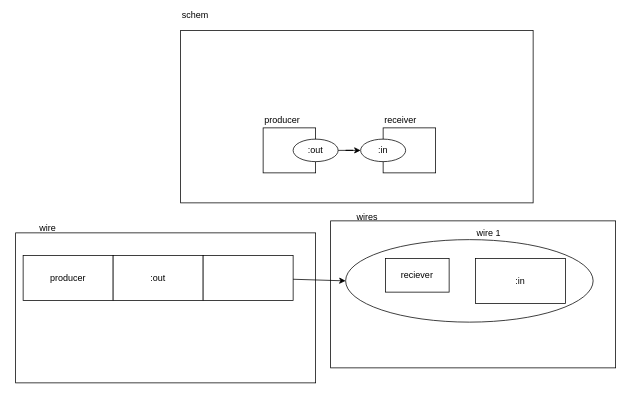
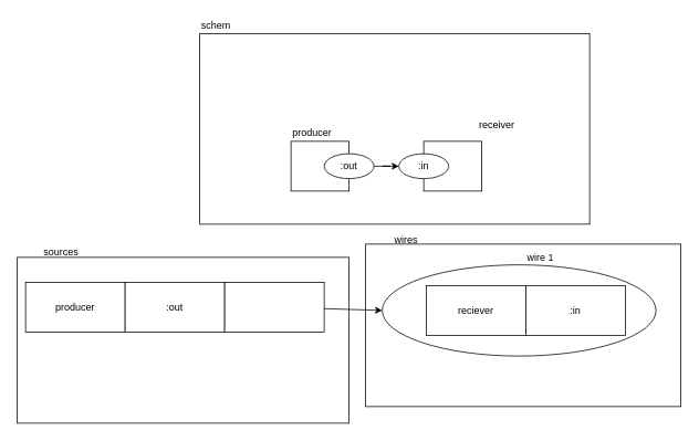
  <mxCell id="0" />
  <mxCell id="1" parent="0" />
  <mxCell id="2" value="" style="rounded=0;whiteSpace=wrap;html=1;" vertex="1" parent="1"><mxGeometry x="440" y="294" width="380" height="196" as="geometry" /></mxCell>
  <mxCell id="3" value="" style="rounded=0;whiteSpace=wrap;html=1;" vertex="1" parent="1"><mxGeometry x="20" y="310" width="400" height="200" as="geometry" /></mxCell>
  <mxCell id="4" value="" style="ellipse;whiteSpace=wrap;html=1;" vertex="1" parent="1"><mxGeometry x="460" y="319" width="330" height="110" as="geometry" /></mxCell>
  <mxCell id="5" value="" style="rounded=0;whiteSpace=wrap;html=1;" parent="1" vertex="1"><mxGeometry x="240" y="40" width="470" height="230" as="geometry" /></mxCell>
  <mxCell id="6" value="" style="rounded=0;whiteSpace=wrap;html=1;" parent="1" vertex="1"><mxGeometry x="350" y="170" width="70" height="60" as="geometry" /></mxCell>
- <mxCell id="7" value="schem" style="text;html=1;resizable=0;points=[];autosize=1;align=left;verticalAlign=top;spacingTop=-4;" parent="1" vertex="1"><mxGeometry x="240" y="10" width="50" height="20" as="geometry" /></mxCell>
+ <mxCell id="7" value="schem" style="text;html=1;resizable=0;points=[];autosize=1;align=left;verticalAlign=top;spacingTop=-4;" parent="1" vertex="1"><mxGeometry x="240" y="20" width="50" height="20" as="geometry" /></mxCell>
  <mxCell id="8" value="producer" style="text;html=1;resizable=0;points=[];autosize=1;align=left;verticalAlign=top;spacingTop=-4;" parent="1" vertex="1"><mxGeometry x="350" y="150" width="60" height="20" as="geometry" /></mxCell>
  <mxCell id="9" style="edgeStyle=orthogonalEdgeStyle;rounded=0;orthogonalLoop=1;jettySize=auto;html=1;exitX=1;exitY=0.5;exitDx=0;exitDy=0;" parent="1" source="10" target="13" edge="1"><mxGeometry relative="1" as="geometry" /></mxCell>
  <mxCell id="10" value=":out" style="ellipse;whiteSpace=wrap;html=1;" parent="1" vertex="1"><mxGeometry x="390" y="185" width="60" height="30" as="geometry" /></mxCell>
  <mxCell id="11" value="" style="rounded=0;whiteSpace=wrap;html=1;" parent="1" vertex="1"><mxGeometry x="510" y="170" width="70" height="60" as="geometry" /></mxCell>
- <mxCell id="12" value="receiver" style="text;html=1;resizable=0;points=[];autosize=1;align=left;verticalAlign=top;spacingTop=-4;" parent="1" vertex="1"><mxGeometry x="510" y="150" width="60" height="20" as="geometry" /></mxCell>
+ <mxCell id="12" value="receiver" style="text;html=1;resizable=0;points=[];autosize=1;align=left;verticalAlign=top;spacingTop=-4;" parent="1" vertex="1"><mxGeometry x="575" y="140" width="60" height="20" as="geometry" /></mxCell>
  <mxCell id="13" value=":in" style="ellipse;whiteSpace=wrap;html=1;" parent="1" vertex="1"><mxGeometry x="480" y="185" width="60" height="30" as="geometry" /></mxCell>
  <mxCell id="14" value="producer" style="rounded=0;whiteSpace=wrap;html=1;" vertex="1" parent="1"><mxGeometry x="30" y="340" width="120" height="60" as="geometry" /></mxCell>
  <mxCell id="15" value=":out" style="rounded=0;whiteSpace=wrap;html=1;" vertex="1" parent="1"><mxGeometry x="150" y="340" width="120" height="60" as="geometry" /></mxCell>
- <mxCell id="16" value="reciever" style="rounded=0;whiteSpace=wrap;html=1;" vertex="1" parent="1"><mxGeometry x="513" y="344" width="85" height="45" as="geometry" /></mxCell>
+ <mxCell id="16" value="reciever" style="rounded=0;whiteSpace=wrap;html=1;" vertex="1" parent="1"><mxGeometry x="513" y="344" width="120" height="60" as="geometry" /></mxCell>
  <mxCell id="17" value=":in" style="rounded=0;whiteSpace=wrap;html=1;" vertex="1" parent="1"><mxGeometry x="633" y="344" width="120" height="60" as="geometry" /></mxCell>
  <mxCell id="18" value="" style="rounded=0;whiteSpace=wrap;html=1;" vertex="1" parent="1"><mxGeometry x="270" y="340" width="120" height="60" as="geometry" /></mxCell>
  <mxCell id="19" value="wire 1" style="text;html=1;resizable=0;points=[];autosize=1;align=left;verticalAlign=top;spacingTop=-4;" vertex="1" parent="1"><mxGeometry x="633" y="300" width="50" height="20" as="geometry" /></mxCell>
- <mxCell id="20" value="wire" style="text;html=1;resizable=0;points=[];autosize=1;align=left;verticalAlign=top;spacingTop=-4;" vertex="1" parent="1"><mxGeometry x="50" y="294" width="60" height="20" as="geometry" /></mxCell>
+ <mxCell id="20" value="sources" style="text;html=1;resizable=0;points=[];autosize=1;align=left;verticalAlign=top;spacingTop=-4;" vertex="1" parent="1"><mxGeometry x="50" y="294" width="60" height="20" as="geometry" /></mxCell>
  <mxCell id="21" value="wires" style="text;html=1;resizable=0;points=[];autosize=1;align=left;verticalAlign=top;spacingTop=-4;" vertex="1" parent="1"><mxGeometry x="473" y="279" width="40" height="20" as="geometry" /></mxCell>
  <mxCell id="22" value="" style="endArrow=classic;html=1;entryX=0;entryY=0.5;entryDx=0;entryDy=0;" edge="1" parent="1" source="18" target="4"><mxGeometry width="50" height="50" relative="1" as="geometry"><mxPoint x="20" y="690" as="sourcePoint" /><mxPoint x="70" y="640" as="targetPoint" /></mxGeometry></mxCell>
